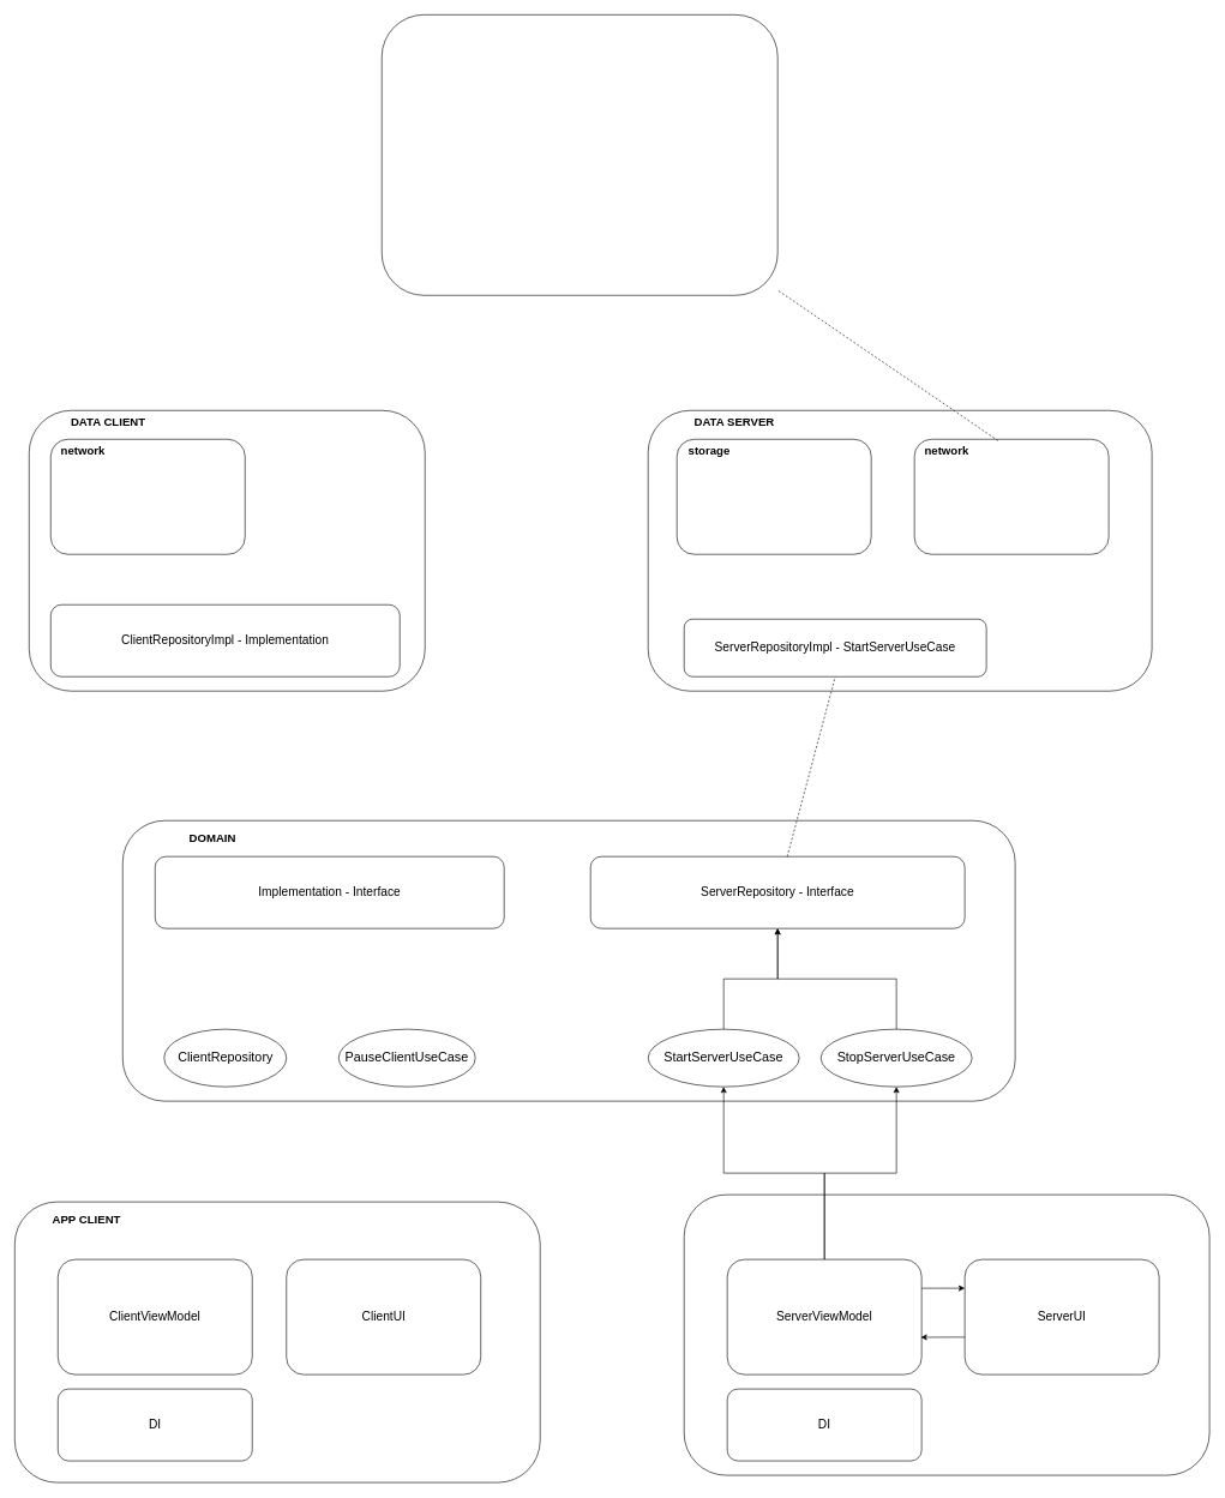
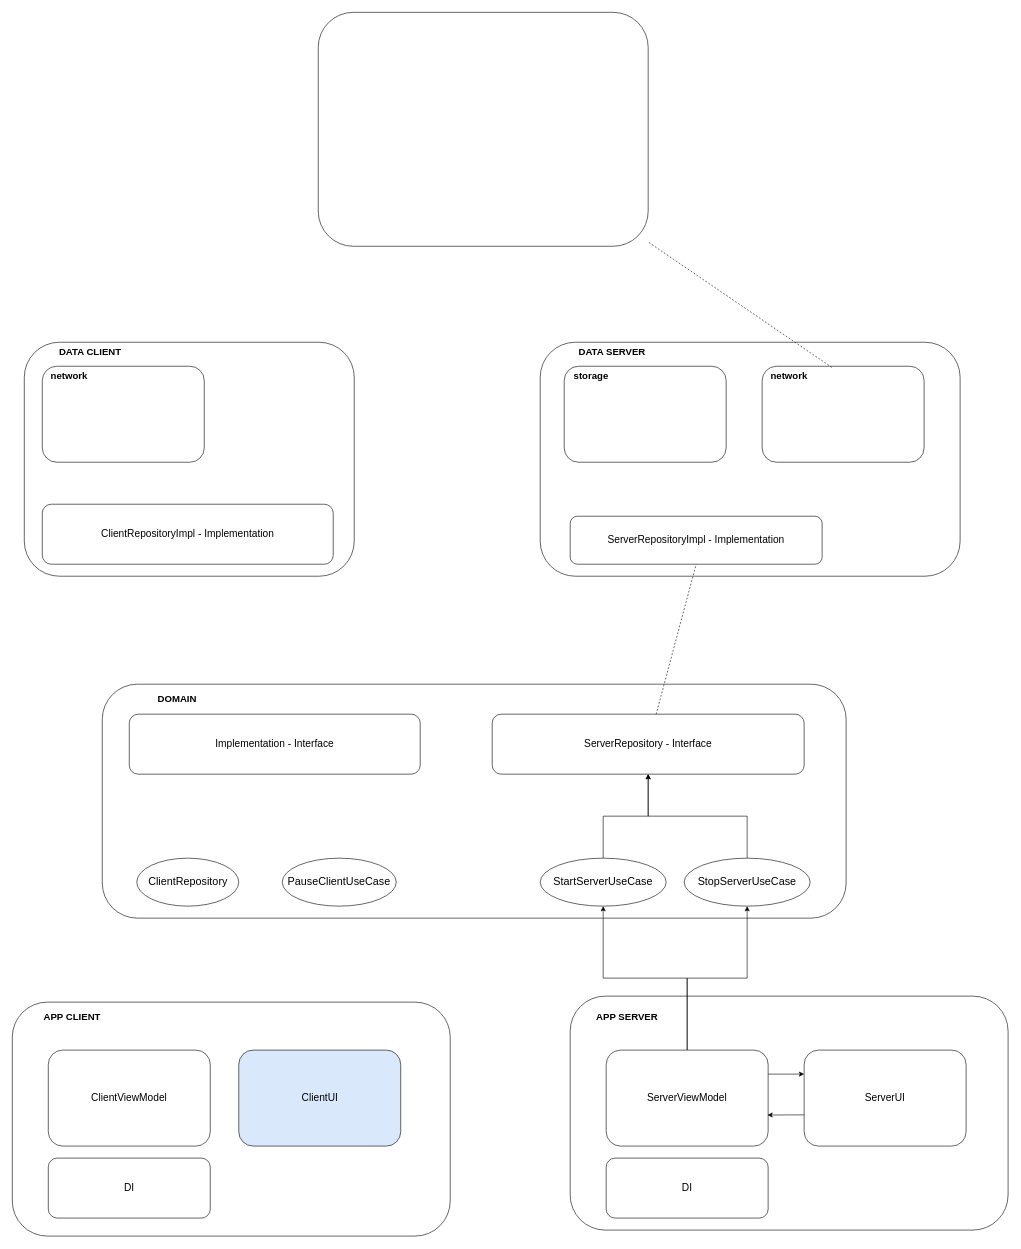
  <mxCell id="0" />
  <mxCell id="1" parent="0" />
  <mxCell id="2" value="" style="rounded=1;whiteSpace=wrap;html=1;" parent="1" vertex="1"><mxGeometry x="40" y="570" width="550" height="390" as="geometry" /></mxCell>
  <mxCell id="3" value="&lt;b&gt;&lt;font style=&quot;font-size: 16px;&quot;&gt;DATA CLIENT&lt;/font&gt;&lt;/b&gt;" style="text;html=1;align=center;verticalAlign=middle;whiteSpace=wrap;rounded=0;" parent="1" vertex="1"><mxGeometry x="70" y="570" width="160" height="30" as="geometry" /></mxCell>
  <mxCell id="4" value="" style="rounded=1;whiteSpace=wrap;html=1;" parent="1" vertex="1"><mxGeometry x="900" y="570" width="700" height="390" as="geometry" /></mxCell>
  <mxCell id="5" value="" style="rounded=1;whiteSpace=wrap;html=1;" parent="1" vertex="1"><mxGeometry x="170" y="1140" width="1240" height="390" as="geometry" /></mxCell>
  <mxCell id="6" value="" style="rounded=1;whiteSpace=wrap;html=1;" parent="1" vertex="1"><mxGeometry x="20" y="1670" width="730" height="390" as="geometry" /></mxCell>
  <mxCell id="7" value="&lt;b&gt;&lt;font style=&quot;font-size: 16px;&quot;&gt;APP CLIENT&lt;/font&gt;&lt;/b&gt;" style="text;html=1;align=center;verticalAlign=middle;whiteSpace=wrap;rounded=0;" parent="1" vertex="1"><mxGeometry x="70" y="1680" width="100" height="30" as="geometry" /></mxCell>
  <mxCell id="8" value="" style="rounded=1;whiteSpace=wrap;html=1;" parent="1" vertex="1"><mxGeometry x="950" y="1660" width="730" height="390" as="geometry" /></mxCell>
+ <mxCell id="9" value="&lt;b&gt;&lt;font style=&quot;font-size: 16px;&quot;&gt;APP SERVER&lt;/font&gt;&lt;/b&gt;" style="text;html=1;align=center;verticalAlign=middle;whiteSpace=wrap;rounded=0;" parent="1" vertex="1"><mxGeometry x="990" y="1680" width="110" height="30" as="geometry" /></mxCell>
  <mxCell id="10" value="&lt;b&gt;&lt;font style=&quot;font-size: 16px;&quot;&gt;DATA SERVER&lt;/font&gt;&lt;/b&gt;" style="text;html=1;align=center;verticalAlign=middle;whiteSpace=wrap;rounded=0;" parent="1" vertex="1"><mxGeometry x="940" y="570" width="160" height="30" as="geometry" /></mxCell>
  <mxCell id="11" value="&lt;b&gt;&lt;font style=&quot;font-size: 16px;&quot;&gt;DOMAIN&lt;/font&gt;&lt;/b&gt;" style="text;html=1;align=center;verticalAlign=middle;whiteSpace=wrap;rounded=0;" parent="1" vertex="1"><mxGeometry x="215" y="1150" width="160" height="30" as="geometry" /></mxCell>
  <mxCell id="12" value="" style="rounded=1;whiteSpace=wrap;html=1;" parent="1" vertex="1"><mxGeometry x="940" y="610" width="270" height="160" as="geometry" /></mxCell>
  <mxCell id="13" value="&lt;b&gt;&lt;font style=&quot;font-size: 16px;&quot;&gt;storage&lt;/font&gt;&lt;/b&gt;" style="text;html=1;align=center;verticalAlign=middle;whiteSpace=wrap;rounded=0;" parent="1" vertex="1"><mxGeometry x="930" y="610" width="110" height="30" as="geometry" /></mxCell>
  <mxCell id="14" value="" style="rounded=1;whiteSpace=wrap;html=1;" parent="1" vertex="1"><mxGeometry x="1270" y="610" width="270" height="160" as="geometry" /></mxCell>
  <mxCell id="15" value="&lt;b&gt;&lt;font style=&quot;font-size: 16px;&quot;&gt;network&lt;/font&gt;&lt;/b&gt;" style="text;html=1;align=center;verticalAlign=middle;whiteSpace=wrap;rounded=0;" parent="1" vertex="1"><mxGeometry x="1260" y="610" width="110" height="30" as="geometry" /></mxCell>
  <mxCell id="16" value="" style="rounded=1;whiteSpace=wrap;html=1;" parent="1" vertex="1"><mxGeometry x="70" y="610" width="270" height="160" as="geometry" /></mxCell>
  <mxCell id="17" value="&lt;b&gt;&lt;font style=&quot;font-size: 16px;&quot;&gt;network&lt;/font&gt;&lt;/b&gt;" style="text;html=1;align=center;verticalAlign=middle;whiteSpace=wrap;rounded=0;" parent="1" vertex="1"><mxGeometry x="60" y="610" width="110" height="30" as="geometry" /></mxCell>
  <mxCell id="18" value="&lt;font style=&quot;font-size: 17px;&quot;&gt;Implementation - Interface&lt;/font&gt;" style="rounded=1;whiteSpace=wrap;html=1;" parent="1" vertex="1"><mxGeometry x="215" y="1190" width="485" height="100" as="geometry" /></mxCell>
  <mxCell id="19" value="&lt;font style=&quot;font-size: 17px;&quot;&gt;ServerRepository - Interface&lt;/font&gt;" style="rounded=1;whiteSpace=wrap;html=1;" parent="1" vertex="1"><mxGeometry x="820" y="1190" width="520" height="100" as="geometry" /></mxCell>
- <mxCell id="20" value="&lt;font style=&quot;font-size: 17px;&quot;&gt;ServerRepositoryImpl - StartServerUseCase&lt;/font&gt;" style="rounded=1;whiteSpace=wrap;html=1;" parent="1" vertex="1"><mxGeometry x="950" y="860" width="420" height="80" as="geometry" /></mxCell>
+ <mxCell id="20" value="&lt;font style=&quot;font-size: 17px;&quot;&gt;ServerRepositoryImpl - Implementation&lt;/font&gt;" style="rounded=1;whiteSpace=wrap;html=1;" parent="1" vertex="1"><mxGeometry x="950" y="860" width="420" height="80" as="geometry" /></mxCell>
  <mxCell id="21" value="&lt;font style=&quot;font-size: 17px;&quot;&gt;ClientRepositoryImpl - Implementation&lt;/font&gt;" style="rounded=1;whiteSpace=wrap;html=1;" parent="1" vertex="1"><mxGeometry x="70" y="840" width="485" height="100" as="geometry" /></mxCell>
  <mxCell id="22" value="&lt;font style=&quot;font-size: 17px;&quot;&gt;ClientViewModel&lt;/font&gt;" style="rounded=1;whiteSpace=wrap;html=1;" parent="1" vertex="1"><mxGeometry x="80" y="1750" width="270" height="160" as="geometry" /></mxCell>
- <mxCell id="23" value="&lt;font style=&quot;font-size: 17px;&quot;&gt;ClientUI&lt;/font&gt;" style="rounded=1;whiteSpace=wrap;html=1;" parent="1" vertex="1"><mxGeometry x="397.5" y="1750" width="270" height="160" as="geometry" /></mxCell>
+ <mxCell id="23" value="&lt;font style=&quot;font-size: 17px;&quot;&gt;ClientUI&lt;/font&gt;" style="rounded=1;whiteSpace=wrap;html=1;fillColor=#dae8fc;" parent="1" vertex="1"><mxGeometry x="397.5" y="1750" width="270" height="160" as="geometry" /></mxCell>
  <mxCell id="24" style="edgeStyle=orthogonalEdgeStyle;rounded=0;orthogonalLoop=1;jettySize=auto;html=1;" edge="1" parent="1" source="27" target="32"><mxGeometry relative="1" as="geometry" /></mxCell>
  <mxCell id="25" style="edgeStyle=orthogonalEdgeStyle;rounded=0;orthogonalLoop=1;jettySize=auto;html=1;" edge="1" parent="1" source="27" target="34"><mxGeometry relative="1" as="geometry" /></mxCell>
  <mxCell id="26" style="edgeStyle=orthogonalEdgeStyle;rounded=0;orthogonalLoop=1;jettySize=auto;html=1;entryX=0;entryY=0.25;entryDx=0;entryDy=0;" edge="1" parent="1" source="27" target="28"><mxGeometry relative="1" as="geometry"><Array as="points"><mxPoint x="1300" y="1790" /><mxPoint x="1300" y="1790" /></Array></mxGeometry></mxCell>
  <mxCell id="27" value="&lt;font style=&quot;font-size: 17px;&quot;&gt;ServerViewModel&lt;/font&gt;" style="rounded=1;whiteSpace=wrap;html=1;" parent="1" vertex="1"><mxGeometry x="1010" y="1750" width="270" height="160" as="geometry" /></mxCell>
  <mxCell id="28" value="&lt;font style=&quot;font-size: 17px;&quot;&gt;ServerUI&lt;/font&gt;" style="rounded=1;whiteSpace=wrap;html=1;" parent="1" vertex="1"><mxGeometry x="1340" y="1750" width="270" height="160" as="geometry" /></mxCell>
  <mxCell id="29" value="&lt;font style=&quot;font-size: 18px;&quot;&gt;ClientRepository&lt;/font&gt;" style="ellipse;whiteSpace=wrap;html=1;" parent="1" vertex="1"><mxGeometry x="227.5" y="1430" width="170" height="80" as="geometry" /></mxCell>
  <mxCell id="30" value="&lt;font style=&quot;font-size: 18px;&quot;&gt;PauseClientUseCase&lt;/font&gt;" style="ellipse;whiteSpace=wrap;html=1;" parent="1" vertex="1"><mxGeometry x="470" y="1430" width="190" height="80" as="geometry" /></mxCell>
  <mxCell id="31" style="edgeStyle=orthogonalEdgeStyle;rounded=0;orthogonalLoop=1;jettySize=auto;html=1;" edge="1" parent="1" source="32" target="19"><mxGeometry relative="1" as="geometry" /></mxCell>
  <mxCell id="32" value="&lt;font style=&quot;font-size: 18px;&quot;&gt;StartServerUseCase&lt;/font&gt;" style="ellipse;whiteSpace=wrap;html=1;" parent="1" vertex="1"><mxGeometry x="900" y="1430" width="210" height="80" as="geometry" /></mxCell>
  <mxCell id="33" style="edgeStyle=orthogonalEdgeStyle;rounded=0;orthogonalLoop=1;jettySize=auto;html=1;" edge="1" parent="1" source="34" target="19"><mxGeometry relative="1" as="geometry" /></mxCell>
  <mxCell id="34" value="&lt;font style=&quot;font-size: 18px;&quot;&gt;StopServerUseCase&lt;/font&gt;" style="ellipse;whiteSpace=wrap;html=1;" parent="1" vertex="1"><mxGeometry x="1140" y="1430" width="210" height="80" as="geometry" /></mxCell>
  <mxCell id="35" value="&lt;span style=&quot;font-size: 17px;&quot;&gt;DI&lt;/span&gt;" style="rounded=1;whiteSpace=wrap;html=1;" parent="1" vertex="1"><mxGeometry x="80" y="1930" width="270" height="100" as="geometry" /></mxCell>
  <mxCell id="36" value="&lt;span style=&quot;font-size: 17px;&quot;&gt;DI&lt;/span&gt;" style="rounded=1;whiteSpace=wrap;html=1;" parent="1" vertex="1"><mxGeometry x="1010" y="1930" width="270" height="100" as="geometry" /></mxCell>
  <mxCell id="37" value="" style="rounded=1;whiteSpace=wrap;html=1;" vertex="1" parent="1"><mxGeometry x="530" y="20" width="550" height="390" as="geometry" /></mxCell>
  <mxCell id="38" value="" style="endArrow=none;dashed=1;html=1;rounded=0;entryX=0.5;entryY=1;entryDx=0;entryDy=0;" edge="1" parent="1" source="19" target="20"><mxGeometry width="50" height="50" relative="1" as="geometry"><mxPoint x="970" y="1040" as="sourcePoint" /><mxPoint x="1020" y="990" as="targetPoint" /></mxGeometry></mxCell>
  <mxCell id="39" value="" style="endArrow=none;dashed=1;html=1;rounded=0;exitX=0.43;exitY=0.012;exitDx=0;exitDy=0;exitPerimeter=0;" edge="1" parent="1" source="14" target="37"><mxGeometry width="50" height="50" relative="1" as="geometry"><mxPoint x="1180" y="510" as="sourcePoint" /><mxPoint x="1247" y="260" as="targetPoint" /></mxGeometry></mxCell>
  <mxCell id="40" style="edgeStyle=orthogonalEdgeStyle;rounded=0;orthogonalLoop=1;jettySize=auto;html=1;entryX=0.996;entryY=0.676;entryDx=0;entryDy=0;entryPerimeter=0;" edge="1" parent="1" source="28" target="27"><mxGeometry relative="1" as="geometry"><Array as="points"><mxPoint x="1330" y="1858" /><mxPoint x="1330" y="1858" /></Array></mxGeometry></mxCell>
